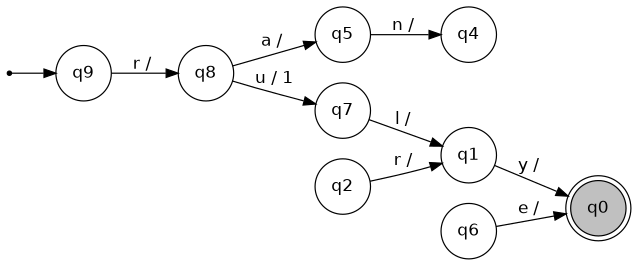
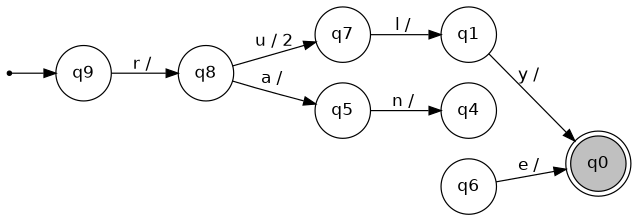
  digraph {
    fontname="DejaVu Sans"
    rankdir=LR
    node [fontname="DejaVu Sans" shape=circle]
    edge [fontname="DejaVu Sans"]
    ini [shape=point]
    n2 [label=q9]
    n3 [label=q8]
    n4 [label=q7]
    n5 [label=q5]
    n6 [label=q1]
    n7 [label=q4]
    n8 [label=q6]
    n9 [fillcolor=gray label=q0 shape=doublecircle style=filled]
-   n10 [label=q2]
    ini -> n2
    n2 -> n3 [label="r / "]
-   n3 -> n4 [label="u / 1"]
+   n3 -> n4 [label="u / 2"]
    n3 -> n5 [label="a / "]
    n4 -> n6 [label="l / "]
    n5 -> n7 [label="n / "]
    n6 -> n9 [label="y / "]
    n8 -> n9 [label="e / "]
-   n10 -> n6 [label="r / "]
  }
